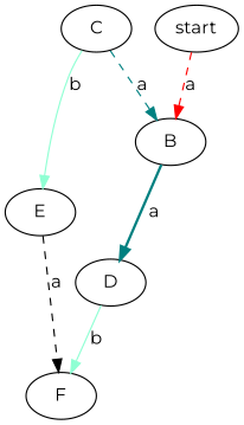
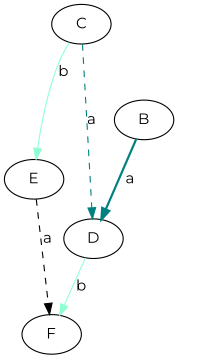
  digraph {
    fontname=Montserrat
    node [fontname=Montserrat]
    edge [color=teal fontname=Montserrat style=dashed]
-   start
    B
    C
    E
    D
    F
-   start -> B [color=red label=a]
    B -> D [label=a style=bold]
    C -> E [color="#8FFFD3" label=b style=""]
-   C -> B [label=a]
+   C -> D [label=a]
    E -> F [color=black label=a]
    D -> F [color="#8FFFD3" label=b style=""]
  }
